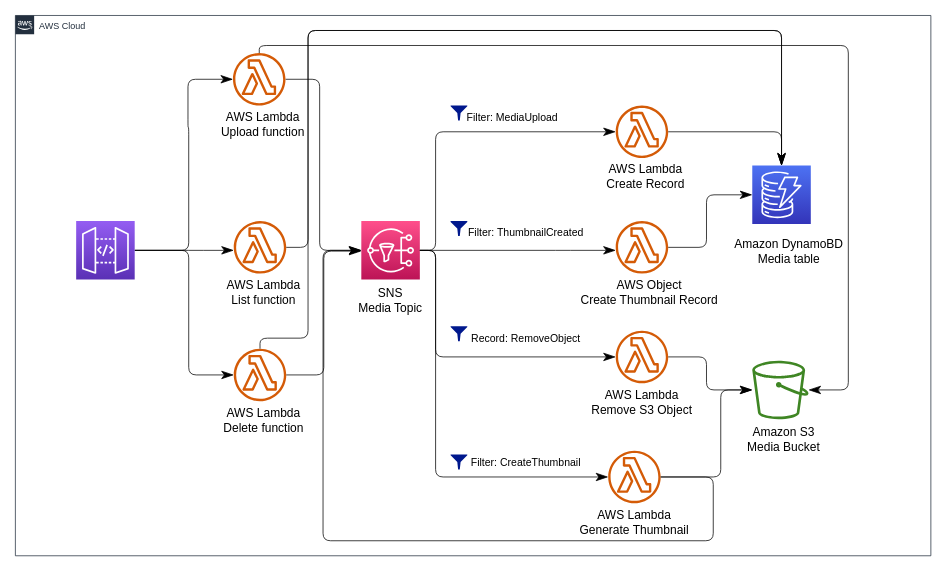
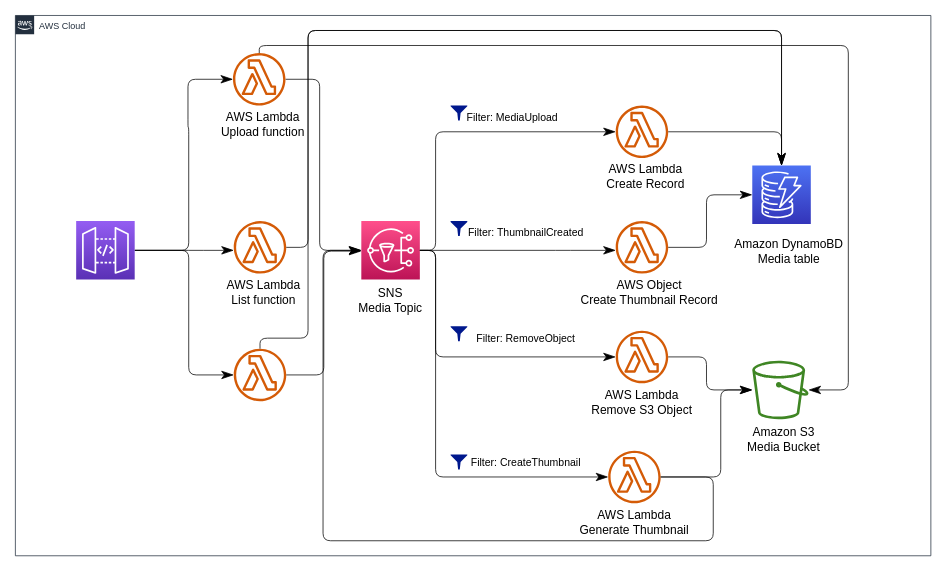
  <mxCell id="0" />
  <mxCell id="1" parent="0" />
  <mxCell id="2" value="AWS Cloud" style="points=[[0,0],[0.25,0],[0.5,0],[0.75,0],[1,0],[1,0.25],[1,0.5],[1,0.75],[1,1],[0.75,1],[0.5,1],[0.25,1],[0,1],[0,0.75],[0,0.5],[0,0.25]];outlineConnect=0;gradientColor=none;html=1;whiteSpace=wrap;fontSize=12;fontStyle=0;container=1;pointerEvents=0;collapsible=0;recursiveResize=0;shape=mxgraph.aws4.group;grIcon=mxgraph.aws4.group_aws_cloud_alt;strokeColor=#232F3E;fillColor=none;verticalAlign=top;align=left;spacingLeft=30;fontColor=#232F3E;dashed=0;rounded=0;" vertex="1" parent="1"><mxGeometry x="20" y="20" width="1220" height="720" as="geometry" /></mxCell>
  <mxCell id="3" style="edgeStyle=orthogonalEdgeStyle;orthogonalLoop=1;jettySize=auto;html=1;exitX=1;exitY=0.5;exitDx=0;exitDy=0;exitPerimeter=0;fontSize=12;endArrow=classicThin;endFill=1;startSize=14;endSize=14;" edge="1" parent="2" source="13" target="26"><mxGeometry relative="1" as="geometry"><Array as="points"><mxPoint x="231" y="313" /><mxPoint x="231" y="149" /><mxPoint x="230" y="149" /><mxPoint x="230" y="85" /></Array></mxGeometry></mxCell>
  <mxCell id="4" style="edgeStyle=orthogonalEdgeStyle;orthogonalLoop=1;jettySize=auto;html=1;exitX=1;exitY=0.5;exitDx=0;exitDy=0;exitPerimeter=0;fontSize=12;endArrow=classicThin;endFill=1;startSize=14;endSize=14;" edge="1" parent="2" source="13" target="7"><mxGeometry relative="1" as="geometry"><Array as="points"><mxPoint x="241" y="313" /><mxPoint x="241" y="313" /></Array></mxGeometry></mxCell>
  <mxCell id="5" style="edgeStyle=orthogonalEdgeStyle;orthogonalLoop=1;jettySize=auto;html=1;fontSize=12;endArrow=classicThin;endFill=1;startSize=14;endSize=14;" edge="1" parent="2" source="13" target="10"><mxGeometry relative="1" as="geometry"><Array as="points"><mxPoint x="231" y="313" /><mxPoint x="231" y="479" /></Array></mxGeometry></mxCell>
  <mxCell id="6" value="" style="group;rounded=0;" vertex="1" connectable="0" parent="2"><mxGeometry x="261" y="274" width="140" height="110" as="geometry" /></mxCell>
  <mxCell id="7" value="" style="outlineConnect=0;fontColor=#232F3E;gradientColor=none;fillColor=#D45B07;strokeColor=none;dashed=0;verticalLabelPosition=bottom;verticalAlign=top;align=center;html=1;fontSize=12;fontStyle=0;aspect=fixed;pointerEvents=1;shape=mxgraph.aws4.lambda_function;rounded=0;" vertex="1" parent="6"><mxGeometry x="30" width="70" height="70" as="geometry" /></mxCell>
  <mxCell id="8" value="AWS Lambda &lt;br&gt;List function" style="text;html=1;strokeColor=none;fillColor=none;align=center;verticalAlign=middle;whiteSpace=wrap;rounded=0;fontSize=16;" vertex="1" parent="6"><mxGeometry y="80" width="140" height="30" as="geometry" /></mxCell>
  <mxCell id="9" value="" style="group;rounded=0;" vertex="1" connectable="0" parent="2"><mxGeometry x="261" y="444" width="140" height="110" as="geometry" /></mxCell>
  <mxCell id="10" value="" style="outlineConnect=0;fontColor=#232F3E;gradientColor=none;fillColor=#D45B07;strokeColor=none;dashed=0;verticalLabelPosition=bottom;verticalAlign=top;align=center;html=1;fontSize=12;fontStyle=0;aspect=fixed;pointerEvents=1;shape=mxgraph.aws4.lambda_function;rounded=0;" vertex="1" parent="9"><mxGeometry x="30" width="70" height="70" as="geometry" /></mxCell>
- <mxCell id="11" value="AWS Lambda &lt;br&gt;Delete function" style="text;html=1;strokeColor=none;fillColor=none;align=center;verticalAlign=middle;whiteSpace=wrap;rounded=0;fontSize=16;" vertex="1" parent="9"><mxGeometry y="80" width="140" height="30" as="geometry" /></mxCell>
  <mxCell id="12" value="" style="group" vertex="1" connectable="0" parent="2"><mxGeometry x="50" y="274" width="140" height="130" as="geometry" /></mxCell>
  <mxCell id="13" value="" style="points=[[0,0,0],[0.25,0,0],[0.5,0,0],[0.75,0,0],[1,0,0],[0,1,0],[0.25,1,0],[0.5,1,0],[0.75,1,0],[1,1,0],[0,0.25,0],[0,0.5,0],[0,0.75,0],[1,0.25,0],[1,0.5,0],[1,0.75,0]];outlineConnect=0;fontColor=#232F3E;gradientColor=#945DF2;gradientDirection=north;fillColor=#5A30B5;strokeColor=#ffffff;dashed=0;verticalLabelPosition=bottom;verticalAlign=top;align=center;html=1;fontSize=12;fontStyle=0;aspect=fixed;shape=mxgraph.aws4.resourceIcon;resIcon=mxgraph.aws4.api_gateway;rounded=0;" vertex="1" parent="12"><mxGeometry x="31" width="78" height="78" as="geometry" /></mxCell>
  <mxCell id="14" value="" style="group" vertex="1" connectable="0" parent="2"><mxGeometry x="430" y="274" width="140" height="120" as="geometry" /></mxCell>
  <mxCell id="15" value="" style="points=[[0,0,0],[0.25,0,0],[0.5,0,0],[0.75,0,0],[1,0,0],[0,1,0],[0.25,1,0],[0.5,1,0],[0.75,1,0],[1,1,0],[0,0.25,0],[0,0.5,0],[0,0.75,0],[1,0.25,0],[1,0.5,0],[1,0.75,0]];outlineConnect=0;fontColor=#232F3E;gradientColor=#FF4F8B;gradientDirection=north;fillColor=#BC1356;strokeColor=#ffffff;dashed=0;verticalLabelPosition=bottom;verticalAlign=top;align=center;html=1;fontSize=12;fontStyle=0;aspect=fixed;shape=mxgraph.aws4.resourceIcon;resIcon=mxgraph.aws4.sns;rounded=0;" vertex="1" parent="14"><mxGeometry x="31" width="78" height="78" as="geometry" /></mxCell>
  <mxCell id="16" value="SNS&lt;br&gt;Media Topic" style="text;html=1;strokeColor=none;fillColor=none;align=center;verticalAlign=middle;whiteSpace=wrap;rounded=0;fontSize=16;" vertex="1" parent="14"><mxGeometry y="90" width="140" height="30" as="geometry" /></mxCell>
  <mxCell id="17" style="edgeStyle=orthogonalEdgeStyle;orthogonalLoop=1;jettySize=auto;html=1;entryX=0;entryY=0.5;entryDx=0;entryDy=0;entryPerimeter=0;fontSize=12;endArrow=classicThin;endFill=1;startSize=14;endSize=14;" edge="1" parent="2" source="26" target="15"><mxGeometry relative="1" as="geometry" /></mxCell>
  <mxCell id="18" value="" style="group;rounded=0;" vertex="1" connectable="0" parent="2"><mxGeometry x="770" y="120" width="140" height="110" as="geometry" /></mxCell>
  <mxCell id="19" value="" style="outlineConnect=0;fontColor=#232F3E;gradientColor=none;fillColor=#D45B07;strokeColor=none;dashed=0;verticalLabelPosition=bottom;verticalAlign=top;align=center;html=1;fontSize=12;fontStyle=0;aspect=fixed;pointerEvents=1;shape=mxgraph.aws4.lambda_function;rounded=0;" vertex="1" parent="18"><mxGeometry x="30" width="70" height="70" as="geometry" /></mxCell>
  <mxCell id="20" value="AWS Lambda &lt;br&gt;Create Record" style="text;html=1;strokeColor=none;fillColor=none;align=center;verticalAlign=middle;whiteSpace=wrap;rounded=0;fontSize=16;" vertex="1" parent="18"><mxGeometry y="80" width="140" height="30" as="geometry" /></mxCell>
  <mxCell id="21" style="edgeStyle=orthogonalEdgeStyle;orthogonalLoop=1;jettySize=auto;html=1;fontSize=12;endArrow=classicThin;endFill=1;startSize=14;endSize=14;" edge="1" parent="2" source="10"><mxGeometry relative="1" as="geometry"><mxPoint x="461" y="314" as="targetPoint" /><Array as="points"><mxPoint x="411" y="479" /><mxPoint x="411" y="314" /></Array></mxGeometry></mxCell>
  <mxCell id="22" value="" style="group;rounded=0;" vertex="1" connectable="0" parent="2"><mxGeometry x="760" y="580" width="170" height="110" as="geometry" /></mxCell>
  <mxCell id="23" value="" style="outlineConnect=0;fontColor=#232F3E;gradientColor=none;fillColor=#D45B07;strokeColor=none;dashed=0;verticalLabelPosition=bottom;verticalAlign=top;align=center;html=1;fontSize=12;fontStyle=0;aspect=fixed;pointerEvents=1;shape=mxgraph.aws4.lambda_function;rounded=0;" vertex="1" parent="22"><mxGeometry x="30" width="70" height="70" as="geometry" /></mxCell>
  <mxCell id="24" value="AWS Lambda &lt;br&gt;Generate Thumbnail" style="text;html=1;strokeColor=none;fillColor=none;align=center;verticalAlign=middle;whiteSpace=wrap;rounded=0;fontSize=16;" vertex="1" parent="22"><mxGeometry x="-20" y="80" width="170" height="30" as="geometry" /></mxCell>
  <mxCell id="25" value="" style="group" vertex="1" connectable="0" parent="2"><mxGeometry x="260" y="50" width="140" height="110" as="geometry" /></mxCell>
  <mxCell id="26" value="" style="outlineConnect=0;fontColor=#232F3E;gradientColor=none;fillColor=#D45B07;strokeColor=none;dashed=0;verticalLabelPosition=bottom;verticalAlign=top;align=center;html=1;fontSize=12;fontStyle=0;aspect=fixed;pointerEvents=1;shape=mxgraph.aws4.lambda_function;rounded=0;" vertex="1" parent="25"><mxGeometry x="30" width="70" height="70" as="geometry" /></mxCell>
  <mxCell id="27" value="AWS Lambda Upload function" style="text;html=1;strokeColor=none;fillColor=none;align=center;verticalAlign=middle;whiteSpace=wrap;rounded=0;fontSize=16;" vertex="1" parent="25"><mxGeometry y="80" width="140" height="30" as="geometry" /></mxCell>
  <mxCell id="28" value="" style="group" vertex="1" connectable="0" parent="2"><mxGeometry x="750" y="274" width="190" height="110" as="geometry" /></mxCell>
  <mxCell id="29" value="" style="outlineConnect=0;fontColor=#232F3E;gradientColor=none;fillColor=#D45B07;strokeColor=none;dashed=0;verticalLabelPosition=bottom;verticalAlign=top;align=center;html=1;fontSize=12;fontStyle=0;aspect=fixed;pointerEvents=1;shape=mxgraph.aws4.lambda_function;rounded=0;" vertex="1" parent="28"><mxGeometry x="50" width="70" height="70" as="geometry" /></mxCell>
  <mxCell id="30" value="AWS Object &lt;br&gt;Create Thumbnail&amp;nbsp;Record" style="text;html=1;strokeColor=none;fillColor=none;align=center;verticalAlign=middle;whiteSpace=wrap;rounded=0;fontSize=16;" vertex="1" parent="28"><mxGeometry y="80" width="190" height="30" as="geometry" /></mxCell>
  <mxCell id="31" value="" style="group;rounded=0;" vertex="1" connectable="0" parent="2"><mxGeometry x="770" y="420" width="170" height="110" as="geometry" /></mxCell>
  <mxCell id="32" value="" style="outlineConnect=0;fontColor=#232F3E;gradientColor=none;fillColor=#D45B07;strokeColor=none;dashed=0;verticalLabelPosition=bottom;verticalAlign=top;align=center;html=1;fontSize=12;fontStyle=0;aspect=fixed;pointerEvents=1;shape=mxgraph.aws4.lambda_function;rounded=0;" vertex="1" parent="31"><mxGeometry x="30" width="70" height="70" as="geometry" /></mxCell>
  <mxCell id="33" value="AWS Lambda &lt;br&gt;Remove S3 Object" style="text;html=1;strokeColor=none;fillColor=none;align=center;verticalAlign=middle;whiteSpace=wrap;rounded=0;fontSize=16;" vertex="1" parent="31"><mxGeometry x="-20" y="80" width="170" height="30" as="geometry" /></mxCell>
  <mxCell id="34" value="" style="edgeStyle=orthogonalEdgeStyle;orthogonalLoop=1;jettySize=auto;html=1;exitX=1;exitY=0.5;exitDx=0;exitDy=0;exitPerimeter=0;fontSize=12;endArrow=classicThin;endFill=1;startSize=14;endSize=14;" edge="1" parent="2" source="15" target="19"><mxGeometry relative="1" as="geometry"><Array as="points"><mxPoint x="560" y="313" /><mxPoint x="560" y="155" /></Array></mxGeometry></mxCell>
  <mxCell id="35" style="edgeStyle=orthogonalEdgeStyle;orthogonalLoop=1;jettySize=auto;html=1;fontSize=14;endArrow=classicThin;endFill=1;startSize=14;endSize=14;" edge="1" parent="2" source="15" target="23"><mxGeometry relative="1" as="geometry"><Array as="points"><mxPoint x="560" y="313" /><mxPoint x="560" y="615" /></Array></mxGeometry></mxCell>
  <mxCell id="36" style="edgeStyle=orthogonalEdgeStyle;orthogonalLoop=1;jettySize=auto;html=1;fontSize=14;endArrow=classicThin;endFill=1;startSize=14;endSize=14;" edge="1" parent="2" source="15" target="29"><mxGeometry relative="1" as="geometry"><Array as="points"><mxPoint x="730" y="313" /><mxPoint x="730" y="313" /></Array></mxGeometry></mxCell>
  <mxCell id="37" value="" style="group" vertex="1" connectable="0" parent="2"><mxGeometry x="580" y="120" width="152.22" height="30" as="geometry" /></mxCell>
  <mxCell id="38" value="" style="aspect=fixed;pointerEvents=1;shadow=0;dashed=0;html=1;strokeColor=none;labelPosition=center;verticalLabelPosition=bottom;verticalAlign=top;align=center;fillColor=#00188D;shape=mxgraph.mscae.enterprise.filter;fontSize=16;rounded=0;" vertex="1" parent="37"><mxGeometry width="22.22" height="20" as="geometry" /></mxCell>
  <mxCell id="39" value="&lt;font style=&quot;font-size: 14px;&quot;&gt;Filter: MediaUpload&lt;/font&gt;" style="text;html=1;align=center;verticalAlign=middle;resizable=0;points=[];autosize=1;strokeColor=none;fillColor=none;fontSize=16;container=1;" vertex="1" parent="37"><mxGeometry x="12.22" width="140" height="30" as="geometry" /></mxCell>
  <mxCell id="40" value="" style="group" vertex="1" connectable="0" parent="2"><mxGeometry x="580" y="274" width="190" height="30" as="geometry" /></mxCell>
  <mxCell id="41" value="" style="aspect=fixed;pointerEvents=1;shadow=0;dashed=0;html=1;strokeColor=none;labelPosition=center;verticalLabelPosition=bottom;verticalAlign=top;align=center;fillColor=#00188D;shape=mxgraph.mscae.enterprise.filter;fontSize=16;rounded=0;" vertex="1" parent="40"><mxGeometry width="22.22" height="20" as="geometry" /></mxCell>
  <mxCell id="42" value="&lt;font style=&quot;font-size: 14px;&quot;&gt;Filter: Thumbnail&lt;/font&gt;&lt;span style=&quot;font-size: 14px;&quot;&gt;Created&lt;/span&gt;" style="text;html=1;align=center;verticalAlign=middle;resizable=0;points=[];autosize=1;strokeColor=none;fillColor=none;fontSize=16;" vertex="1" parent="40"><mxGeometry x="10" width="180" height="30" as="geometry" /></mxCell>
  <mxCell id="43" value="" style="group" vertex="1" connectable="0" parent="2"><mxGeometry x="954" y="460" width="140" height="120" as="geometry" /></mxCell>
  <mxCell id="44" value="Amazon S3&lt;br&gt;Media Bucket" style="text;html=1;strokeColor=none;fillColor=none;align=center;verticalAlign=middle;whiteSpace=wrap;rounded=0;fontSize=16;" vertex="1" parent="43"><mxGeometry y="90" width="140" height="30" as="geometry" /></mxCell>
  <mxCell id="45" value="" style="outlineConnect=0;fontColor=#232F3E;gradientColor=none;fillColor=#3F8624;strokeColor=none;dashed=0;verticalLabelPosition=bottom;verticalAlign=top;align=center;html=1;fontSize=12;fontStyle=0;aspect=fixed;pointerEvents=1;shape=mxgraph.aws4.bucket;rounded=0;" vertex="1" parent="43"><mxGeometry x="28" width="75" height="78" as="geometry" /></mxCell>
  <mxCell id="46" value="" style="group" vertex="1" connectable="0" parent="2"><mxGeometry x="580" y="580" width="185" height="30" as="geometry" /></mxCell>
  <mxCell id="47" value="" style="aspect=fixed;pointerEvents=1;shadow=0;dashed=0;html=1;strokeColor=none;labelPosition=center;verticalLabelPosition=bottom;verticalAlign=top;align=center;fillColor=#00188D;shape=mxgraph.mscae.enterprise.filter;fontSize=16;rounded=0;" vertex="1" parent="46"><mxGeometry y="5" width="22.22" height="20" as="geometry" /></mxCell>
  <mxCell id="48" value="&lt;font style=&quot;font-size: 14px;&quot;&gt;Filter: CreateThumbnail&lt;/font&gt;" style="text;html=1;align=center;verticalAlign=middle;resizable=0;points=[];autosize=1;strokeColor=none;fillColor=none;fontSize=16;" vertex="1" parent="46"><mxGeometry x="15" width="170" height="30" as="geometry" /></mxCell>
  <mxCell id="49" style="edgeStyle=orthogonalEdgeStyle;orthogonalLoop=1;jettySize=auto;html=1;fontSize=14;endArrow=classicThin;endFill=1;startSize=14;endSize=14;" edge="1" parent="2" source="15" target="32"><mxGeometry relative="1" as="geometry"><Array as="points"><mxPoint x="560" y="313" /><mxPoint x="560" y="455" /></Array></mxGeometry></mxCell>
  <mxCell id="50" value="" style="group" vertex="1" connectable="0" parent="2"><mxGeometry x="580" y="414" width="190" height="30" as="geometry" /></mxCell>
  <mxCell id="51" value="" style="aspect=fixed;pointerEvents=1;shadow=0;dashed=0;html=1;strokeColor=none;labelPosition=center;verticalLabelPosition=bottom;verticalAlign=top;align=center;fillColor=#00188D;shape=mxgraph.mscae.enterprise.filter;fontSize=16;rounded=0;" vertex="1" parent="50"><mxGeometry width="22.22" height="20" as="geometry" /></mxCell>
- <mxCell id="52" value="&lt;font style=&quot;font-size: 14px;&quot;&gt;Record: RemoveObject&lt;/font&gt;" style="text;html=1;align=center;verticalAlign=middle;resizable=0;points=[];autosize=1;strokeColor=none;fillColor=none;fontSize=16;" vertex="1" parent="50"><mxGeometry x="25" width="150" height="30" as="geometry" /></mxCell>
+ <mxCell id="52" value="&lt;font style=&quot;font-size: 14px;&quot;&gt;Filter: RemoveObject&lt;/font&gt;" style="text;html=1;align=center;verticalAlign=middle;resizable=0;points=[];autosize=1;strokeColor=none;fillColor=none;fontSize=16;" vertex="1" parent="50"><mxGeometry x="25" width="150" height="30" as="geometry" /></mxCell>
  <mxCell id="53" value="" style="group" vertex="1" connectable="0" parent="2"><mxGeometry x="954" y="200" width="154" height="130" as="geometry" /></mxCell>
  <mxCell id="54" value="Amazon DynamoBD Media table" style="text;html=1;strokeColor=none;fillColor=none;align=center;verticalAlign=middle;whiteSpace=wrap;rounded=0;fontSize=16;" vertex="1" parent="53"><mxGeometry y="100" width="154" height="30" as="geometry" /></mxCell>
  <mxCell id="55" value="" style="points=[[0,0,0],[0.25,0,0],[0.5,0,0],[0.75,0,0],[1,0,0],[0,1,0],[0.25,1,0],[0.5,1,0],[0.75,1,0],[1,1,0],[0,0.25,0],[0,0.5,0],[0,0.75,0],[1,0.25,0],[1,0.5,0],[1,0.75,0]];outlineConnect=0;fontColor=#232F3E;gradientColor=#4D72F3;gradientDirection=north;fillColor=#3334B9;strokeColor=#ffffff;dashed=0;verticalLabelPosition=bottom;verticalAlign=top;align=center;html=1;fontSize=12;fontStyle=0;aspect=fixed;shape=mxgraph.aws4.resourceIcon;resIcon=mxgraph.aws4.dynamodb;rounded=0;" vertex="1" parent="53"><mxGeometry x="28" width="78" height="78" as="geometry" /></mxCell>
  <mxCell id="56" style="edgeStyle=orthogonalEdgeStyle;orthogonalLoop=1;jettySize=auto;html=1;fontSize=14;endArrow=classicThin;endFill=1;startSize=14;endSize=14;" edge="1" parent="2" source="23" target="15"><mxGeometry relative="1" as="geometry"><Array as="points"><mxPoint x="930" y="615" /><mxPoint x="930" y="700" /><mxPoint x="410" y="700" /><mxPoint x="410" y="313" /></Array></mxGeometry></mxCell>
  <mxCell id="57" style="edgeStyle=orthogonalEdgeStyle;orthogonalLoop=1;jettySize=auto;html=1;fontSize=14;startArrow=none;startFill=0;endArrow=classicThin;endFill=1;startSize=14;endSize=14;" edge="1" parent="2" source="26" target="45"><mxGeometry relative="1" as="geometry"><Array as="points"><mxPoint x="325" y="40" /><mxPoint x="1110" y="40" /><mxPoint x="1110" y="499" /></Array></mxGeometry></mxCell>
  <mxCell id="58" style="edgeStyle=orthogonalEdgeStyle;orthogonalLoop=1;jettySize=auto;html=1;fontSize=14;startArrow=none;startFill=0;endArrow=classicThin;endFill=1;startSize=14;endSize=14;" edge="1" parent="2" source="19" target="55"><mxGeometry relative="1" as="geometry" /></mxCell>
  <mxCell id="59" style="edgeStyle=orthogonalEdgeStyle;orthogonalLoop=1;jettySize=auto;html=1;entryX=0;entryY=0.5;entryDx=0;entryDy=0;entryPerimeter=0;fontSize=14;startArrow=none;startFill=0;endArrow=classicThin;endFill=1;startSize=14;endSize=14;" edge="1" parent="2" source="29" target="55"><mxGeometry relative="1" as="geometry" /></mxCell>
  <mxCell id="60" style="edgeStyle=orthogonalEdgeStyle;orthogonalLoop=1;jettySize=auto;html=1;fontSize=14;startArrow=none;startFill=0;endArrow=classicThin;endFill=1;startSize=14;endSize=14;" edge="1" parent="2" source="32" target="45"><mxGeometry relative="1" as="geometry" /></mxCell>
  <mxCell id="61" style="edgeStyle=orthogonalEdgeStyle;orthogonalLoop=1;jettySize=auto;html=1;fontSize=14;startArrow=none;startFill=0;endArrow=classicThin;endFill=1;startSize=14;endSize=14;" edge="1" parent="2" source="23" target="45"><mxGeometry relative="1" as="geometry"><Array as="points"><mxPoint x="940" y="615" /><mxPoint x="940" y="499" /></Array></mxGeometry></mxCell>
  <mxCell id="62" style="edgeStyle=orthogonalEdgeStyle;orthogonalLoop=1;jettySize=auto;html=1;fontSize=14;startArrow=none;startFill=0;endArrow=classicThin;endFill=1;startSize=14;endSize=14;" edge="1" parent="2" source="7" target="55"><mxGeometry relative="1" as="geometry"><Array as="points"><mxPoint x="390" y="309" /><mxPoint x="390" y="20" /><mxPoint x="1021" y="20" /></Array></mxGeometry></mxCell>
  <mxCell id="63" style="edgeStyle=orthogonalEdgeStyle;orthogonalLoop=1;jettySize=auto;html=1;fontSize=14;startArrow=none;startFill=0;endArrow=classicThin;endFill=1;startSize=14;endSize=14;" edge="1" parent="2" source="10" target="55"><mxGeometry relative="1" as="geometry"><Array as="points"><mxPoint x="326" y="430" /><mxPoint x="390" y="430" /><mxPoint x="390" y="20" /><mxPoint x="1021" y="20" /></Array></mxGeometry></mxCell>
